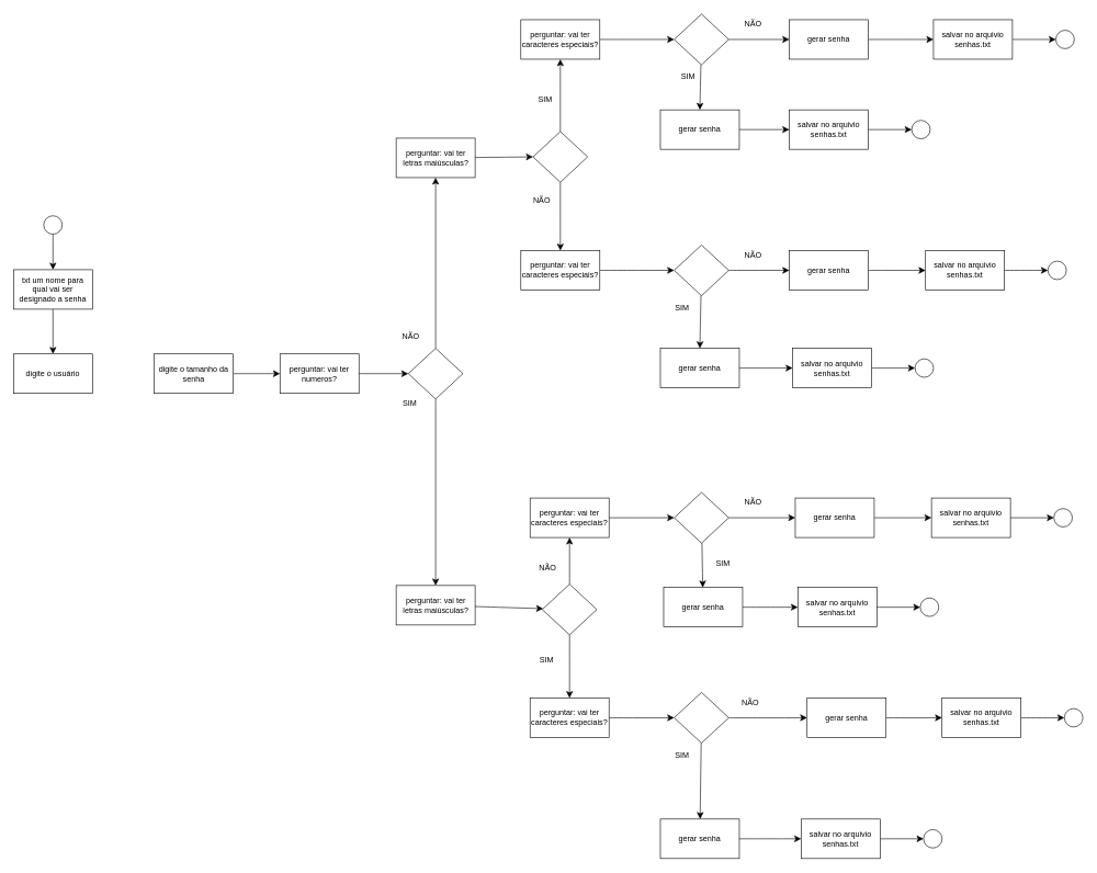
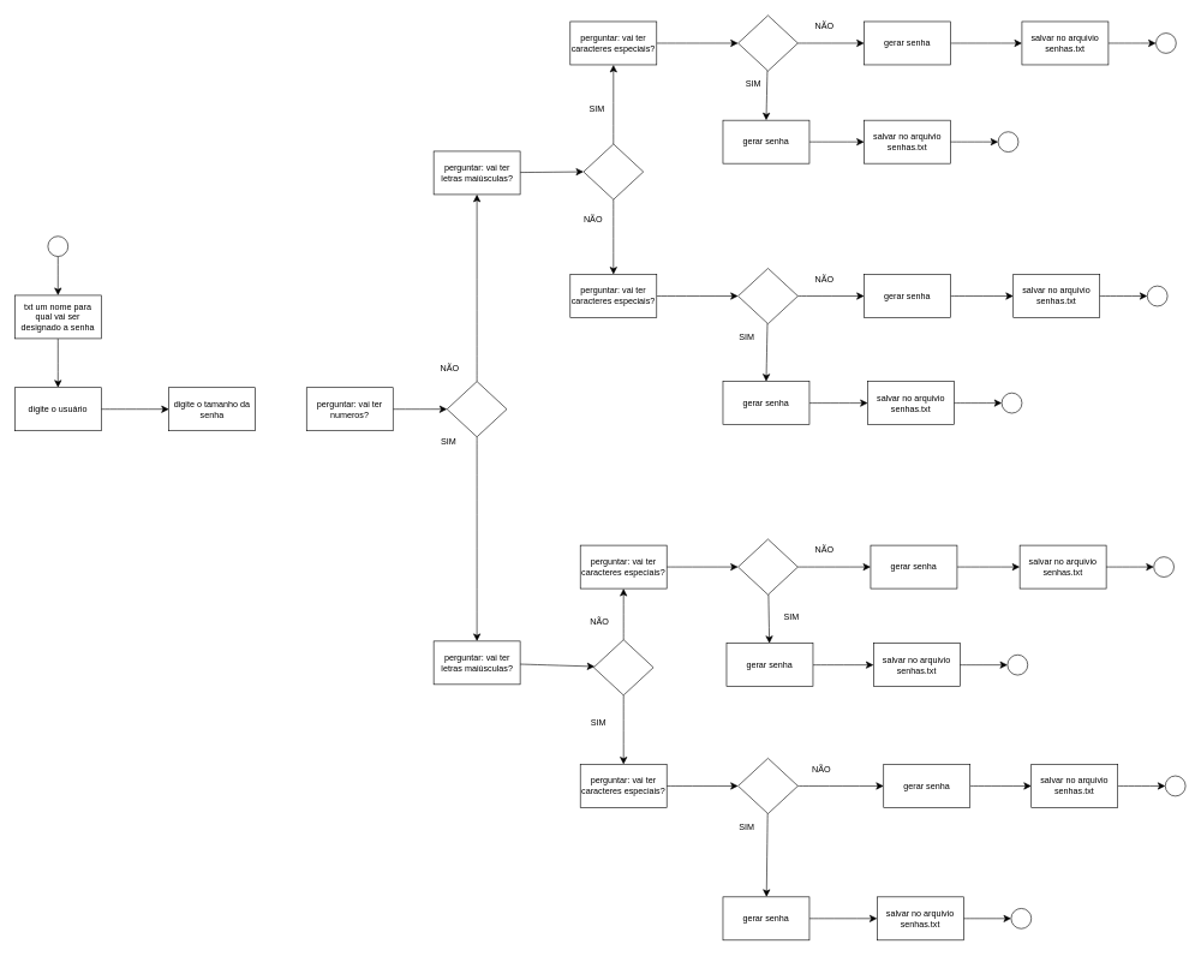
  <mxCell id="0" />
  <mxCell id="1" parent="0" />
- <mxCell id="2" style="edgeStyle=none;curved=1;rounded=0;orthogonalLoop=1;jettySize=auto;html=1;entryX=0;entryY=0.5;entryDx=0;entryDy=0;fontSize=12;startSize=8;endSize=8;" edge="1" parent="1" source="3" target="18"><mxGeometry relative="1" as="geometry" /></mxCell>
  <mxCell id="3" value="digite o tamanho da senha" style="rounded=0;whiteSpace=wrap;html=1;" vertex="1" parent="1"><mxGeometry x="234" y="537" width="120" height="60" as="geometry" /></mxCell>
  <mxCell id="4" style="edgeStyle=none;curved=1;rounded=0;orthogonalLoop=1;jettySize=auto;html=1;fontSize=12;startSize=8;endSize=8;" edge="1" parent="1" source="5" target="23"><mxGeometry relative="1" as="geometry" /></mxCell>
  <mxCell id="5" value="perguntar: vai ter letras maiúsculas?" style="rounded=0;whiteSpace=wrap;html=1;" vertex="1" parent="1"><mxGeometry x="601.5" y="889" width="120" height="60" as="geometry" /></mxCell>
  <mxCell id="6" style="edgeStyle=none;curved=1;rounded=0;orthogonalLoop=1;jettySize=auto;html=1;entryX=0.5;entryY=0;entryDx=0;entryDy=0;fontSize=12;startSize=8;endSize=8;" edge="1" parent="1" source="7" target="14"><mxGeometry relative="1" as="geometry" /></mxCell>
  <mxCell id="7" value="" style="ellipse;whiteSpace=wrap;html=1;aspect=fixed;" vertex="1" parent="1"><mxGeometry x="66" y="327" width="28" height="28" as="geometry" /></mxCell>
  <mxCell id="8" style="edgeStyle=none;curved=1;rounded=0;orthogonalLoop=1;jettySize=auto;html=1;fontSize=12;startSize=8;endSize=8;entryX=0.5;entryY=1;entryDx=0;entryDy=0;" edge="1" parent="1" source="10" target="20"><mxGeometry relative="1" as="geometry"><mxPoint x="659" y="418" as="targetPoint" /></mxGeometry></mxCell>
  <mxCell id="9" style="edgeStyle=none;curved=1;rounded=0;orthogonalLoop=1;jettySize=auto;html=1;fontSize=12;startSize=8;endSize=8;" edge="1" parent="1" source="10" target="5"><mxGeometry relative="1" as="geometry" /></mxCell>
  <mxCell id="10" value="" style="rhombus;whiteSpace=wrap;html=1;" vertex="1" parent="1"><mxGeometry x="620" y="528.5" width="83" height="77" as="geometry" /></mxCell>
  <mxCell id="11" value="SIM&amp;nbsp;" style="text;html=1;align=center;verticalAlign=middle;whiteSpace=wrap;rounded=0;" vertex="1" parent="1"><mxGeometry x="594" y="597" width="60" height="30" as="geometry" /></mxCell>
  <mxCell id="12" value="NÃO" style="text;html=1;align=center;verticalAlign=middle;whiteSpace=wrap;rounded=0;" vertex="1" parent="1"><mxGeometry x="594" y="495" width="60" height="30" as="geometry" /></mxCell>
  <mxCell id="13" style="edgeStyle=none;curved=1;rounded=0;orthogonalLoop=1;jettySize=auto;html=1;entryX=0.5;entryY=0;entryDx=0;entryDy=0;fontSize=12;startSize=8;endSize=8;" edge="1" parent="1" source="14" target="16"><mxGeometry relative="1" as="geometry" /></mxCell>
  <mxCell id="14" value="txt um nome para qual vai ser designado a senha" style="rounded=0;whiteSpace=wrap;html=1;" vertex="1" parent="1"><mxGeometry x="20" y="409" width="120" height="60" as="geometry" /></mxCell>
+ <mxCell id="15" style="edgeStyle=none;curved=1;rounded=0;orthogonalLoop=1;jettySize=auto;html=1;entryX=0;entryY=0.5;entryDx=0;entryDy=0;fontSize=12;startSize=8;endSize=8;" edge="1" parent="1" source="16" target="3"><mxGeometry relative="1" as="geometry" /></mxCell>
  <mxCell id="16" value="digite o usuário" style="rounded=0;whiteSpace=wrap;html=1;" vertex="1" parent="1"><mxGeometry x="20" y="537" width="120" height="60" as="geometry" /></mxCell>
  <mxCell id="17" style="edgeStyle=none;curved=1;rounded=0;orthogonalLoop=1;jettySize=auto;html=1;entryX=0;entryY=0.5;entryDx=0;entryDy=0;fontSize=12;startSize=8;endSize=8;" edge="1" parent="1" source="18" target="10"><mxGeometry relative="1" as="geometry" /></mxCell>
  <mxCell id="18" value="perguntar: vai ter numeros?" style="rounded=0;whiteSpace=wrap;html=1;" vertex="1" parent="1"><mxGeometry x="425" y="537" width="120" height="60" as="geometry" /></mxCell>
  <mxCell id="19" style="edgeStyle=none;curved=1;rounded=0;orthogonalLoop=1;jettySize=auto;html=1;entryX=0;entryY=0.5;entryDx=0;entryDy=0;fontSize=12;startSize=8;endSize=8;" edge="1" parent="1" source="20" target="26"><mxGeometry relative="1" as="geometry" /></mxCell>
  <mxCell id="20" value="perguntar: vai ter letras maiúsculas?" style="rounded=0;whiteSpace=wrap;html=1;" vertex="1" parent="1"><mxGeometry x="601.5" y="209" width="120" height="60" as="geometry" /></mxCell>
  <mxCell id="21" style="edgeStyle=none;curved=1;rounded=0;orthogonalLoop=1;jettySize=auto;html=1;entryX=0.5;entryY=1;entryDx=0;entryDy=0;fontSize=12;startSize=8;endSize=8;" edge="1" parent="1" source="23" target="31"><mxGeometry relative="1" as="geometry" /></mxCell>
  <mxCell id="22" style="edgeStyle=none;curved=1;rounded=0;orthogonalLoop=1;jettySize=auto;html=1;fontSize=12;startSize=8;endSize=8;" edge="1" parent="1" source="23" target="35"><mxGeometry relative="1" as="geometry" /></mxCell>
  <mxCell id="23" value="" style="rhombus;whiteSpace=wrap;html=1;" vertex="1" parent="1"><mxGeometry x="823.5" y="887" width="83" height="77" as="geometry" /></mxCell>
  <mxCell id="24" style="edgeStyle=none;curved=1;rounded=0;orthogonalLoop=1;jettySize=auto;html=1;entryX=0.5;entryY=0;entryDx=0;entryDy=0;fontSize=12;startSize=8;endSize=8;" edge="1" parent="1" source="26" target="29"><mxGeometry relative="1" as="geometry" /></mxCell>
  <mxCell id="25" style="edgeStyle=none;curved=1;rounded=0;orthogonalLoop=1;jettySize=auto;html=1;entryX=0.5;entryY=1;entryDx=0;entryDy=0;fontSize=12;startSize=8;endSize=8;" edge="1" parent="1" source="26" target="37"><mxGeometry relative="1" as="geometry" /></mxCell>
  <mxCell id="26" value="" style="rhombus;whiteSpace=wrap;html=1;" vertex="1" parent="1"><mxGeometry x="809.5" y="199" width="83" height="77" as="geometry" /></mxCell>
  <mxCell id="27" value="SIM&amp;nbsp;" style="text;html=1;align=center;verticalAlign=middle;whiteSpace=wrap;rounded=0;" vertex="1" parent="1"><mxGeometry x="802" y="988" width="60" height="30" as="geometry" /></mxCell>
  <mxCell id="28" style="edgeStyle=none;curved=1;rounded=0;orthogonalLoop=1;jettySize=auto;html=1;entryX=0;entryY=0.5;entryDx=0;entryDy=0;fontSize=12;startSize=8;endSize=8;" edge="1" parent="1" source="29" target="48"><mxGeometry relative="1" as="geometry" /></mxCell>
  <mxCell id="29" value="perguntar: vai ter caracteres especiais?" style="rounded=0;whiteSpace=wrap;html=1;" vertex="1" parent="1"><mxGeometry x="791" y="380" width="120" height="60" as="geometry" /></mxCell>
  <mxCell id="30" style="edgeStyle=none;curved=1;rounded=0;orthogonalLoop=1;jettySize=auto;html=1;entryX=0;entryY=0.5;entryDx=0;entryDy=0;fontSize=12;startSize=8;endSize=8;" edge="1" parent="1" source="31" target="42"><mxGeometry relative="1" as="geometry" /></mxCell>
  <mxCell id="31" value="perguntar: vai ter caracteres especiais?" style="rounded=0;whiteSpace=wrap;html=1;" vertex="1" parent="1"><mxGeometry x="805" y="756" width="120" height="60" as="geometry" /></mxCell>
  <mxCell id="32" value="NÃO" style="text;html=1;align=center;verticalAlign=middle;whiteSpace=wrap;rounded=0;" vertex="1" parent="1"><mxGeometry x="793" y="289" width="60" height="30" as="geometry" /></mxCell>
  <mxCell id="33" value="NÃO" style="text;html=1;align=center;verticalAlign=middle;whiteSpace=wrap;rounded=0;" vertex="1" parent="1"><mxGeometry x="802" y="847" width="60" height="30" as="geometry" /></mxCell>
  <mxCell id="34" style="edgeStyle=none;curved=1;rounded=0;orthogonalLoop=1;jettySize=auto;html=1;entryX=0;entryY=0.5;entryDx=0;entryDy=0;fontSize=12;startSize=8;endSize=8;" edge="1" parent="1" source="35" target="45"><mxGeometry relative="1" as="geometry" /></mxCell>
  <mxCell id="35" value="perguntar: vai ter caracteres especiais?" style="rounded=0;whiteSpace=wrap;html=1;" vertex="1" parent="1"><mxGeometry x="805" y="1060" width="120" height="60" as="geometry" /></mxCell>
  <mxCell id="36" style="edgeStyle=none;curved=1;rounded=0;orthogonalLoop=1;jettySize=auto;html=1;fontSize=12;startSize=8;endSize=8;" edge="1" parent="1" source="37" target="51"><mxGeometry relative="1" as="geometry" /></mxCell>
  <mxCell id="37" value="perguntar: vai ter caracteres especiais?" style="rounded=0;whiteSpace=wrap;html=1;" vertex="1" parent="1"><mxGeometry x="791" y="29" width="120" height="60" as="geometry" /></mxCell>
  <mxCell id="38" value="SIM&amp;nbsp;" style="text;html=1;align=center;verticalAlign=middle;whiteSpace=wrap;rounded=0;" vertex="1" parent="1"><mxGeometry x="800" y="136" width="60" height="30" as="geometry" /></mxCell>
  <mxCell id="39" value="SIM&amp;nbsp;" style="text;html=1;align=center;verticalAlign=middle;whiteSpace=wrap;rounded=0;" vertex="1" parent="1"><mxGeometry x="1008" y="452" width="60" height="30" as="geometry" /></mxCell>
  <mxCell id="40" style="edgeStyle=none;curved=1;rounded=0;orthogonalLoop=1;jettySize=auto;html=1;fontSize=12;startSize=8;endSize=8;" edge="1" parent="1" source="42" target="60"><mxGeometry relative="1" as="geometry" /></mxCell>
  <mxCell id="41" style="edgeStyle=none;curved=1;rounded=0;orthogonalLoop=1;jettySize=auto;html=1;fontSize=12;startSize=8;endSize=8;" edge="1" parent="1" source="42" target="63"><mxGeometry relative="1" as="geometry" /></mxCell>
  <mxCell id="42" value="" style="rhombus;whiteSpace=wrap;html=1;" vertex="1" parent="1"><mxGeometry x="1024" y="747.5" width="83" height="77" as="geometry" /></mxCell>
  <mxCell id="43" style="edgeStyle=none;curved=1;rounded=0;orthogonalLoop=1;jettySize=auto;html=1;fontSize=12;startSize=8;endSize=8;" edge="1" parent="1" source="45" target="54"><mxGeometry relative="1" as="geometry" /></mxCell>
  <mxCell id="44" style="edgeStyle=none;curved=1;rounded=0;orthogonalLoop=1;jettySize=auto;html=1;entryX=0;entryY=0.5;entryDx=0;entryDy=0;fontSize=12;startSize=8;endSize=8;" edge="1" parent="1" source="45" target="57"><mxGeometry relative="1" as="geometry" /></mxCell>
  <mxCell id="45" value="" style="rhombus;whiteSpace=wrap;html=1;" vertex="1" parent="1"><mxGeometry x="1024" y="1051.5" width="83" height="77" as="geometry" /></mxCell>
  <mxCell id="46" style="edgeStyle=none;curved=1;rounded=0;orthogonalLoop=1;jettySize=auto;html=1;entryX=0.5;entryY=0;entryDx=0;entryDy=0;fontSize=12;startSize=8;endSize=8;" edge="1" parent="1" source="48" target="66"><mxGeometry relative="1" as="geometry" /></mxCell>
  <mxCell id="47" style="edgeStyle=none;curved=1;rounded=0;orthogonalLoop=1;jettySize=auto;html=1;entryX=0;entryY=0.5;entryDx=0;entryDy=0;fontSize=12;startSize=8;endSize=8;" edge="1" parent="1" source="48" target="68"><mxGeometry relative="1" as="geometry" /></mxCell>
  <mxCell id="48" value="" style="rhombus;whiteSpace=wrap;html=1;" vertex="1" parent="1"><mxGeometry x="1024" y="371.5" width="83" height="77" as="geometry" /></mxCell>
  <mxCell id="49" style="edgeStyle=none;curved=1;rounded=0;orthogonalLoop=1;jettySize=auto;html=1;entryX=0;entryY=0.5;entryDx=0;entryDy=0;fontSize=12;startSize=8;endSize=8;" edge="1" parent="1" source="51" target="71"><mxGeometry relative="1" as="geometry" /></mxCell>
  <mxCell id="50" style="edgeStyle=none;curved=1;rounded=0;orthogonalLoop=1;jettySize=auto;html=1;entryX=0.5;entryY=0;entryDx=0;entryDy=0;fontSize=12;startSize=8;endSize=8;" edge="1" parent="1" source="51" target="74"><mxGeometry relative="1" as="geometry" /></mxCell>
  <mxCell id="51" value="" style="rhombus;whiteSpace=wrap;html=1;" vertex="1" parent="1"><mxGeometry x="1024" y="20.5" width="83" height="77" as="geometry" /></mxCell>
  <mxCell id="52" value="SIM&amp;nbsp;" style="text;html=1;align=center;verticalAlign=middle;whiteSpace=wrap;rounded=0;" vertex="1" parent="1"><mxGeometry x="1008" y="1133" width="60" height="30" as="geometry" /></mxCell>
  <mxCell id="53" style="edgeStyle=none;curved=1;rounded=0;orthogonalLoop=1;jettySize=auto;html=1;entryX=0;entryY=0.5;entryDx=0;entryDy=0;fontSize=12;startSize=8;endSize=8;" edge="1" parent="1" source="54" target="77"><mxGeometry relative="1" as="geometry" /></mxCell>
  <mxCell id="54" value="gerar senha" style="rounded=0;whiteSpace=wrap;html=1;" vertex="1" parent="1"><mxGeometry x="1003" y="1244" width="120" height="60" as="geometry" /></mxCell>
  <mxCell id="55" value="NÃO" style="text;html=1;align=center;verticalAlign=middle;whiteSpace=wrap;rounded=0;" vertex="1" parent="1"><mxGeometry x="1110" y="1051.5" width="60" height="30" as="geometry" /></mxCell>
  <mxCell id="56" style="edgeStyle=none;curved=1;rounded=0;orthogonalLoop=1;jettySize=auto;html=1;entryX=0;entryY=0.5;entryDx=0;entryDy=0;fontSize=12;startSize=8;endSize=8;" edge="1" parent="1" source="57" target="98"><mxGeometry relative="1" as="geometry" /></mxCell>
  <mxCell id="57" value="gerar senha" style="rounded=0;whiteSpace=wrap;html=1;" vertex="1" parent="1"><mxGeometry x="1226" y="1060" width="120" height="60" as="geometry" /></mxCell>
  <mxCell id="58" value="" style="ellipse;whiteSpace=wrap;html=1;aspect=fixed;" vertex="1" parent="1"><mxGeometry x="1403" y="1260" width="28" height="28" as="geometry" /></mxCell>
  <mxCell id="59" style="edgeStyle=none;curved=1;rounded=0;orthogonalLoop=1;jettySize=auto;html=1;fontSize=12;startSize=8;endSize=8;" edge="1" parent="1" source="60" target="82"><mxGeometry relative="1" as="geometry" /></mxCell>
  <mxCell id="60" value="gerar senha" style="rounded=0;whiteSpace=wrap;html=1;" vertex="1" parent="1"><mxGeometry x="1208" y="756" width="120" height="60" as="geometry" /></mxCell>
  <mxCell id="61" value="NÃO" style="text;html=1;align=center;verticalAlign=middle;whiteSpace=wrap;rounded=0;" vertex="1" parent="1"><mxGeometry x="1114" y="747.5" width="60" height="30" as="geometry" /></mxCell>
  <mxCell id="62" style="edgeStyle=none;curved=1;rounded=0;orthogonalLoop=1;jettySize=auto;html=1;fontSize=12;startSize=8;endSize=8;" edge="1" parent="1" source="63" target="79"><mxGeometry relative="1" as="geometry" /></mxCell>
  <mxCell id="63" value="gerar senha" style="rounded=0;whiteSpace=wrap;html=1;" vertex="1" parent="1"><mxGeometry x="1008" y="892" width="120" height="60" as="geometry" /></mxCell>
  <mxCell id="64" value="SIM&amp;nbsp;" style="text;html=1;align=center;verticalAlign=middle;whiteSpace=wrap;rounded=0;" vertex="1" parent="1"><mxGeometry x="1070" y="840" width="60" height="30" as="geometry" /></mxCell>
  <mxCell id="65" style="edgeStyle=none;curved=1;rounded=0;orthogonalLoop=1;jettySize=auto;html=1;fontSize=12;startSize=8;endSize=8;" edge="1" parent="1" source="66" target="88"><mxGeometry relative="1" as="geometry" /></mxCell>
  <mxCell id="66" value="gerar senha" style="rounded=0;whiteSpace=wrap;html=1;" vertex="1" parent="1"><mxGeometry x="1003" y="528.5" width="120" height="60" as="geometry" /></mxCell>
  <mxCell id="67" style="edgeStyle=none;curved=1;rounded=0;orthogonalLoop=1;jettySize=auto;html=1;entryX=0;entryY=0.5;entryDx=0;entryDy=0;fontSize=12;startSize=8;endSize=8;" edge="1" parent="1" source="68" target="85"><mxGeometry relative="1" as="geometry" /></mxCell>
  <mxCell id="68" value="gerar senha" style="rounded=0;whiteSpace=wrap;html=1;" vertex="1" parent="1"><mxGeometry x="1199" y="380" width="120" height="60" as="geometry" /></mxCell>
  <mxCell id="69" value="NÃO" style="text;html=1;align=center;verticalAlign=middle;whiteSpace=wrap;rounded=0;" vertex="1" parent="1"><mxGeometry x="1114" y="371.5" width="60" height="30" as="geometry" /></mxCell>
  <mxCell id="70" style="edgeStyle=none;curved=1;rounded=0;orthogonalLoop=1;jettySize=auto;html=1;entryX=0;entryY=0.5;entryDx=0;entryDy=0;fontSize=12;startSize=8;endSize=8;" edge="1" parent="1" source="71" target="95"><mxGeometry relative="1" as="geometry" /></mxCell>
  <mxCell id="71" value="gerar senha" style="rounded=0;whiteSpace=wrap;html=1;" vertex="1" parent="1"><mxGeometry x="1199" y="29" width="120" height="60" as="geometry" /></mxCell>
  <mxCell id="72" value="NÃO" style="text;html=1;align=center;verticalAlign=middle;whiteSpace=wrap;rounded=0;" vertex="1" parent="1"><mxGeometry x="1114" y="20.5" width="60" height="30" as="geometry" /></mxCell>
  <mxCell id="73" style="edgeStyle=none;curved=1;rounded=0;orthogonalLoop=1;jettySize=auto;html=1;entryX=0;entryY=0.5;entryDx=0;entryDy=0;fontSize=12;startSize=8;endSize=8;" edge="1" parent="1" source="74" target="90"><mxGeometry relative="1" as="geometry" /></mxCell>
  <mxCell id="74" value="gerar senha" style="rounded=0;whiteSpace=wrap;html=1;" vertex="1" parent="1"><mxGeometry x="1003" y="166" width="120" height="60" as="geometry" /></mxCell>
  <mxCell id="75" value="SIM&amp;nbsp;" style="text;html=1;align=center;verticalAlign=middle;whiteSpace=wrap;rounded=0;" vertex="1" parent="1"><mxGeometry x="1017" y="100" width="60" height="30" as="geometry" /></mxCell>
  <mxCell id="76" style="edgeStyle=none;curved=1;rounded=0;orthogonalLoop=1;jettySize=auto;html=1;entryX=0;entryY=0.5;entryDx=0;entryDy=0;fontSize=12;startSize=8;endSize=8;" edge="1" parent="1" source="77" target="58"><mxGeometry relative="1" as="geometry" /></mxCell>
  <mxCell id="77" value="salvar no arquivio senhas.txt" style="rounded=0;whiteSpace=wrap;html=1;" vertex="1" parent="1"><mxGeometry x="1217" y="1244" width="120" height="60" as="geometry" /></mxCell>
  <mxCell id="78" value="" style="ellipse;whiteSpace=wrap;html=1;aspect=fixed;" vertex="1" parent="1"><mxGeometry x="1398" y="908" width="28" height="28" as="geometry" /></mxCell>
  <mxCell id="79" value="salvar no arquivio senhas.txt" style="rounded=0;whiteSpace=wrap;html=1;" vertex="1" parent="1"><mxGeometry x="1212" y="892" width="120" height="60" as="geometry" /></mxCell>
  <mxCell id="80" style="edgeStyle=none;curved=1;rounded=0;orthogonalLoop=1;jettySize=auto;html=1;entryX=0;entryY=0.5;entryDx=0;entryDy=0;fontSize=12;startSize=8;endSize=8;" edge="1" source="79" target="78" parent="1"><mxGeometry relative="1" as="geometry" /></mxCell>
  <mxCell id="81" value="" style="ellipse;whiteSpace=wrap;html=1;aspect=fixed;" vertex="1" parent="1"><mxGeometry x="1601" y="772" width="28" height="28" as="geometry" /></mxCell>
  <mxCell id="82" value="salvar no arquivio senhas.txt" style="rounded=0;whiteSpace=wrap;html=1;" vertex="1" parent="1"><mxGeometry x="1415" y="756" width="120" height="60" as="geometry" /></mxCell>
  <mxCell id="83" style="edgeStyle=none;curved=1;rounded=0;orthogonalLoop=1;jettySize=auto;html=1;entryX=0;entryY=0.5;entryDx=0;entryDy=0;fontSize=12;startSize=8;endSize=8;" edge="1" source="82" target="81" parent="1"><mxGeometry relative="1" as="geometry" /></mxCell>
  <mxCell id="84" value="" style="ellipse;whiteSpace=wrap;html=1;aspect=fixed;" vertex="1" parent="1"><mxGeometry x="1592" y="396" width="28" height="28" as="geometry" /></mxCell>
  <mxCell id="85" value="salvar no arquivio senhas.txt" style="rounded=0;whiteSpace=wrap;html=1;" vertex="1" parent="1"><mxGeometry x="1406" y="380" width="120" height="60" as="geometry" /></mxCell>
  <mxCell id="86" style="edgeStyle=none;curved=1;rounded=0;orthogonalLoop=1;jettySize=auto;html=1;entryX=0;entryY=0.5;entryDx=0;entryDy=0;fontSize=12;startSize=8;endSize=8;" edge="1" source="85" target="84" parent="1"><mxGeometry relative="1" as="geometry" /></mxCell>
  <mxCell id="87" value="" style="ellipse;whiteSpace=wrap;html=1;aspect=fixed;" vertex="1" parent="1"><mxGeometry x="1390" y="544.5" width="28" height="28" as="geometry" /></mxCell>
  <mxCell id="88" value="salvar no arquivio senhas.txt" style="rounded=0;whiteSpace=wrap;html=1;" vertex="1" parent="1"><mxGeometry x="1204" y="528.5" width="120" height="60" as="geometry" /></mxCell>
  <mxCell id="89" style="edgeStyle=none;curved=1;rounded=0;orthogonalLoop=1;jettySize=auto;html=1;entryX=0;entryY=0.5;entryDx=0;entryDy=0;fontSize=12;startSize=8;endSize=8;" edge="1" source="88" target="87" parent="1"><mxGeometry relative="1" as="geometry" /></mxCell>
  <mxCell id="90" value="salvar no arquivio senhas.txt" style="rounded=0;whiteSpace=wrap;html=1;" vertex="1" parent="1"><mxGeometry x="1199" y="166" width="120" height="60" as="geometry" /></mxCell>
  <mxCell id="91" style="edgeStyle=none;curved=1;rounded=0;orthogonalLoop=1;jettySize=auto;html=1;entryX=0;entryY=0.5;entryDx=0;entryDy=0;fontSize=12;startSize=8;endSize=8;" edge="1" source="90" target="92" parent="1"><mxGeometry relative="1" as="geometry" /></mxCell>
  <mxCell id="92" value="" style="ellipse;whiteSpace=wrap;html=1;aspect=fixed;" vertex="1" parent="1"><mxGeometry x="1385" y="182" width="28" height="28" as="geometry" /></mxCell>
  <mxCell id="93" value="" style="ellipse;whiteSpace=wrap;html=1;aspect=fixed;" vertex="1" parent="1"><mxGeometry x="1604" y="45" width="28" height="28" as="geometry" /></mxCell>
  <mxCell id="94" style="edgeStyle=none;curved=1;rounded=0;orthogonalLoop=1;jettySize=auto;html=1;entryX=0;entryY=0.5;entryDx=0;entryDy=0;fontSize=12;startSize=8;endSize=8;" edge="1" source="95" target="93" parent="1"><mxGeometry relative="1" as="geometry" /></mxCell>
  <mxCell id="95" value="salvar no arquivio senhas.txt" style="rounded=0;whiteSpace=wrap;html=1;" vertex="1" parent="1"><mxGeometry x="1418" y="29" width="120" height="60" as="geometry" /></mxCell>
  <mxCell id="96" value="" style="ellipse;whiteSpace=wrap;html=1;aspect=fixed;" vertex="1" parent="1"><mxGeometry x="1617" y="1076" width="28" height="28" as="geometry" /></mxCell>
  <mxCell id="97" style="edgeStyle=none;curved=1;rounded=0;orthogonalLoop=1;jettySize=auto;html=1;entryX=0;entryY=0.5;entryDx=0;entryDy=0;fontSize=12;startSize=8;endSize=8;" edge="1" source="98" target="96" parent="1"><mxGeometry relative="1" as="geometry" /></mxCell>
  <mxCell id="98" value="salvar no arquivio senhas.txt" style="rounded=0;whiteSpace=wrap;html=1;" vertex="1" parent="1"><mxGeometry x="1431" y="1060" width="120" height="60" as="geometry" /></mxCell>
